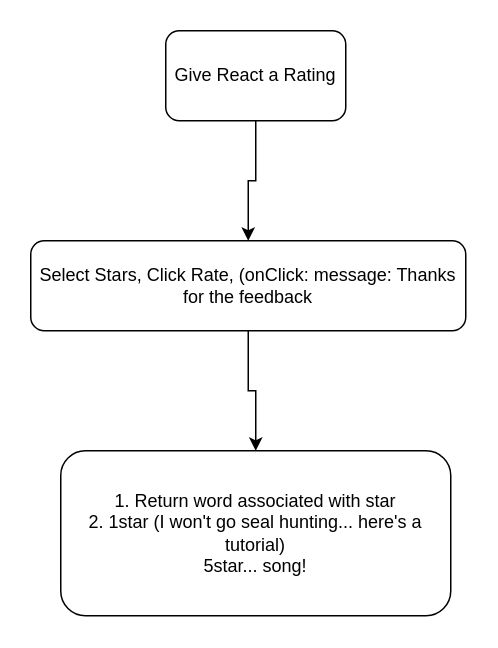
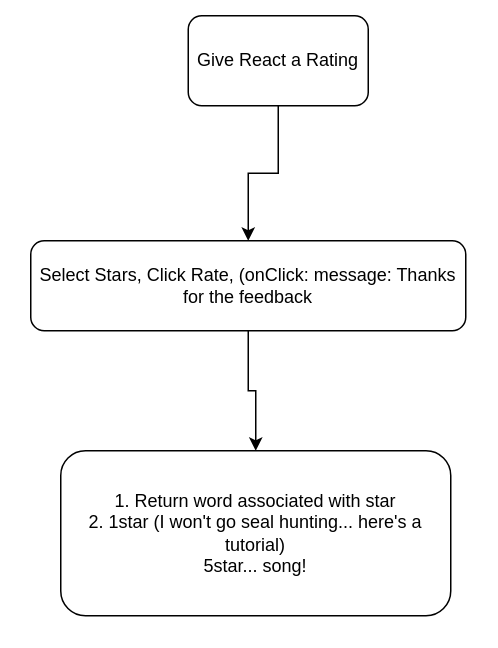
  <mxCell id="0" />
  <mxCell id="1" parent="0" />
  <mxCell id="2" value="" style="edgeStyle=orthogonalEdgeStyle;rounded=0;orthogonalLoop=1;jettySize=auto;html=1;" edge="1" parent="1" source="3" target="5"><mxGeometry relative="1" as="geometry" /></mxCell>
- <mxCell id="3" value="Give React a Rating" style="rounded=1;whiteSpace=wrap;html=1;" vertex="1" parent="1"><mxGeometry x="110" y="20" width="120" height="60" as="geometry" /></mxCell>
+ <mxCell id="3" value="Give React a Rating" style="rounded=1;whiteSpace=wrap;html=1;" vertex="1" parent="1"><mxGeometry x="125" y="10" width="120" height="60" as="geometry" /></mxCell>
  <mxCell id="4" value="" style="edgeStyle=orthogonalEdgeStyle;rounded=0;orthogonalLoop=1;jettySize=auto;html=1;" edge="1" parent="1" source="5" target="6"><mxGeometry relative="1" as="geometry" /></mxCell>
  <mxCell id="5" value="Select Stars, Click Rate, (onClick: message: Thanks for the feedback" style="whiteSpace=wrap;html=1;rounded=1;" vertex="1" parent="1"><mxGeometry x="20" y="160" width="290" height="60" as="geometry" /></mxCell>
  <mxCell id="6" value="1. Return word associated with star&lt;br&gt;2. 1star (I won't go seal hunting... here's a tutorial)&lt;br&gt;5star... song!" style="whiteSpace=wrap;html=1;rounded=1;" vertex="1" parent="1"><mxGeometry x="40" y="300" width="260" height="110" as="geometry" /></mxCell>
